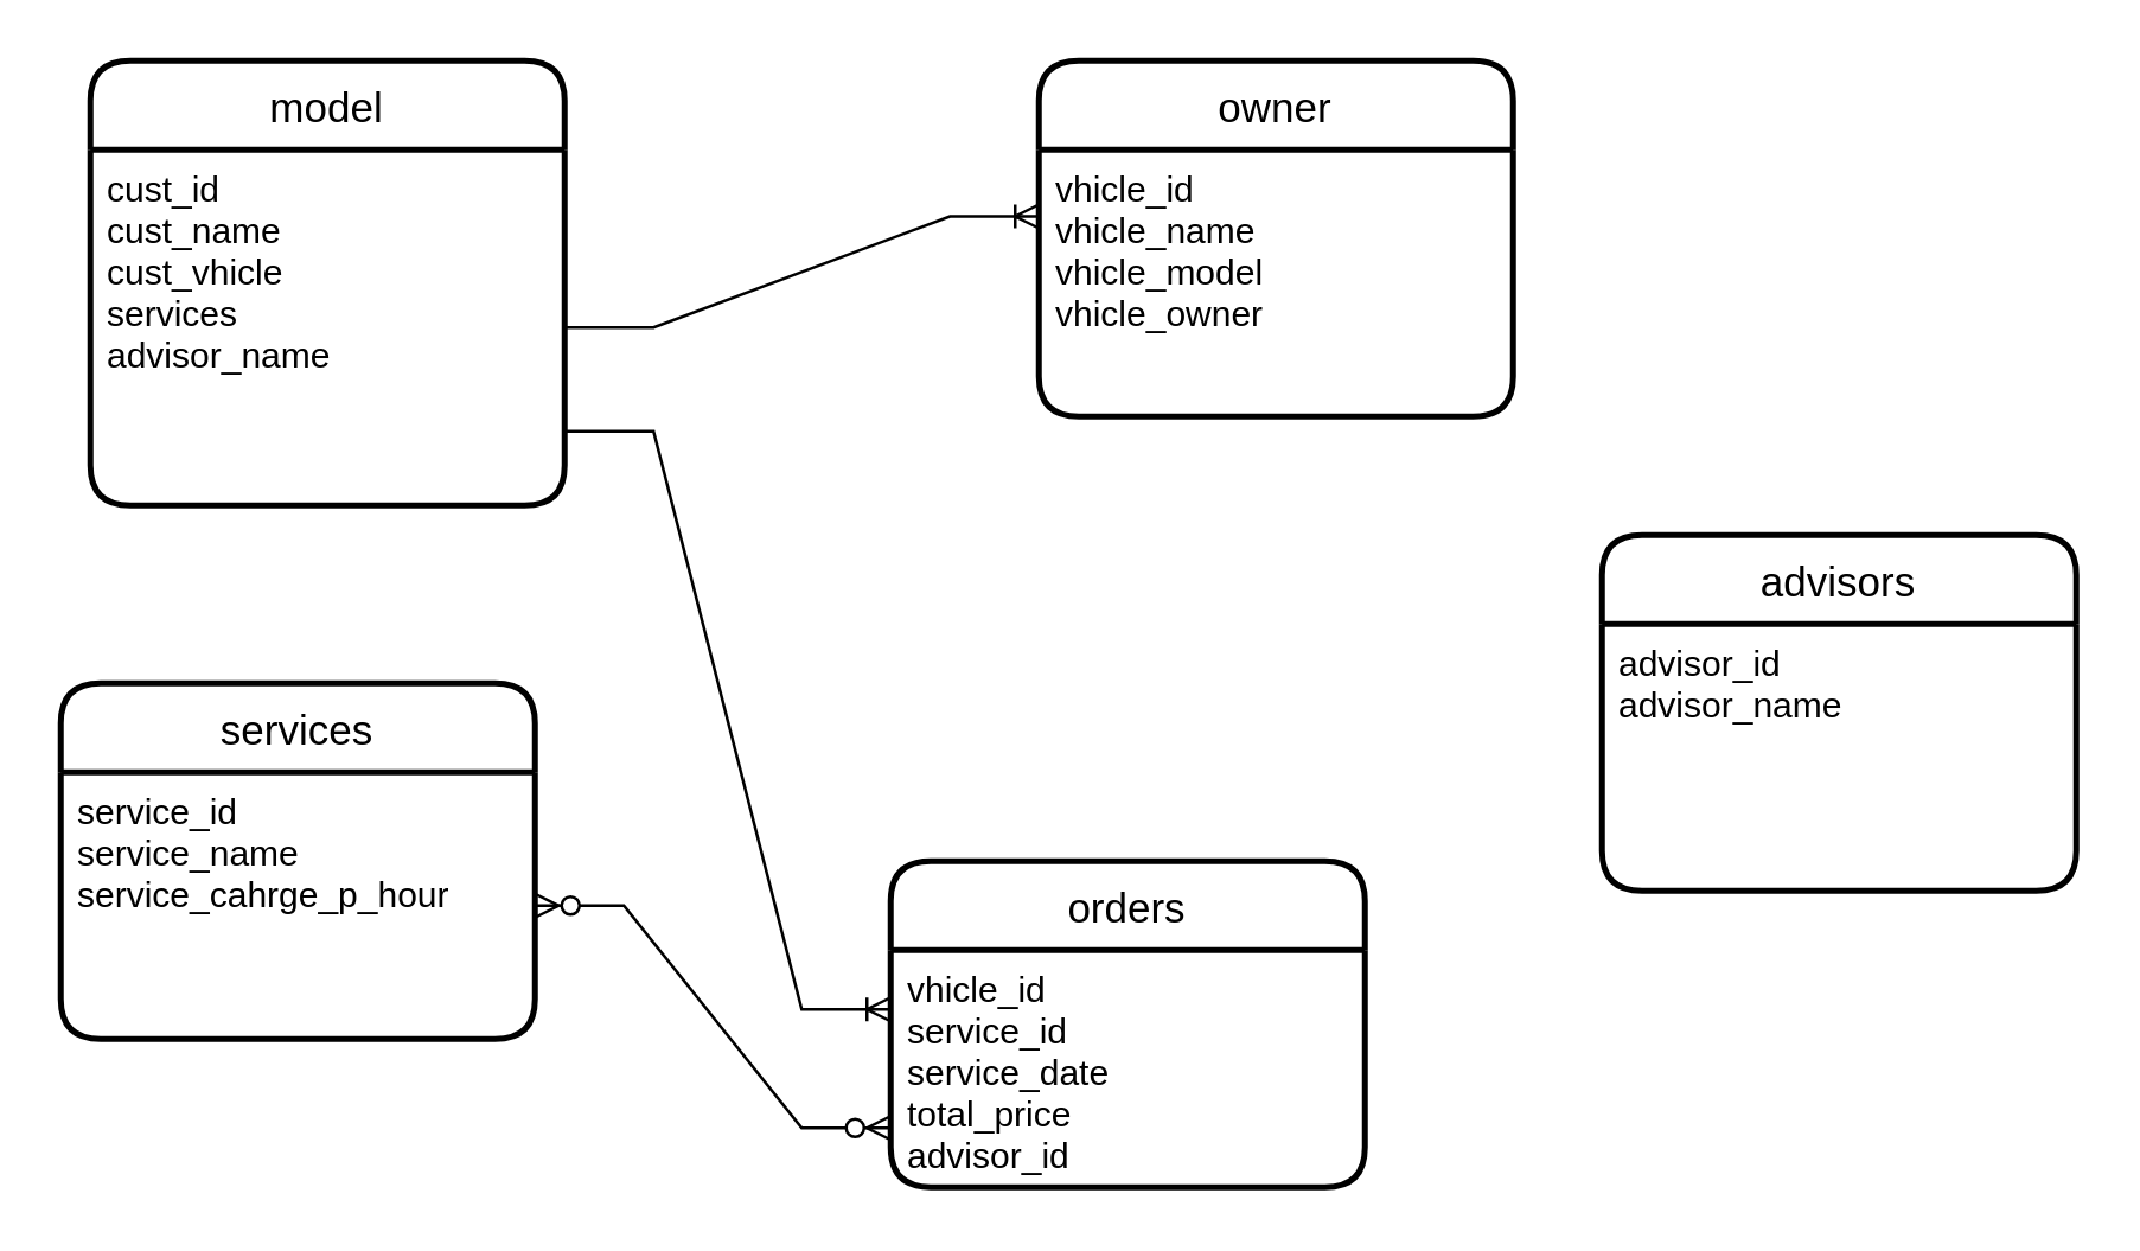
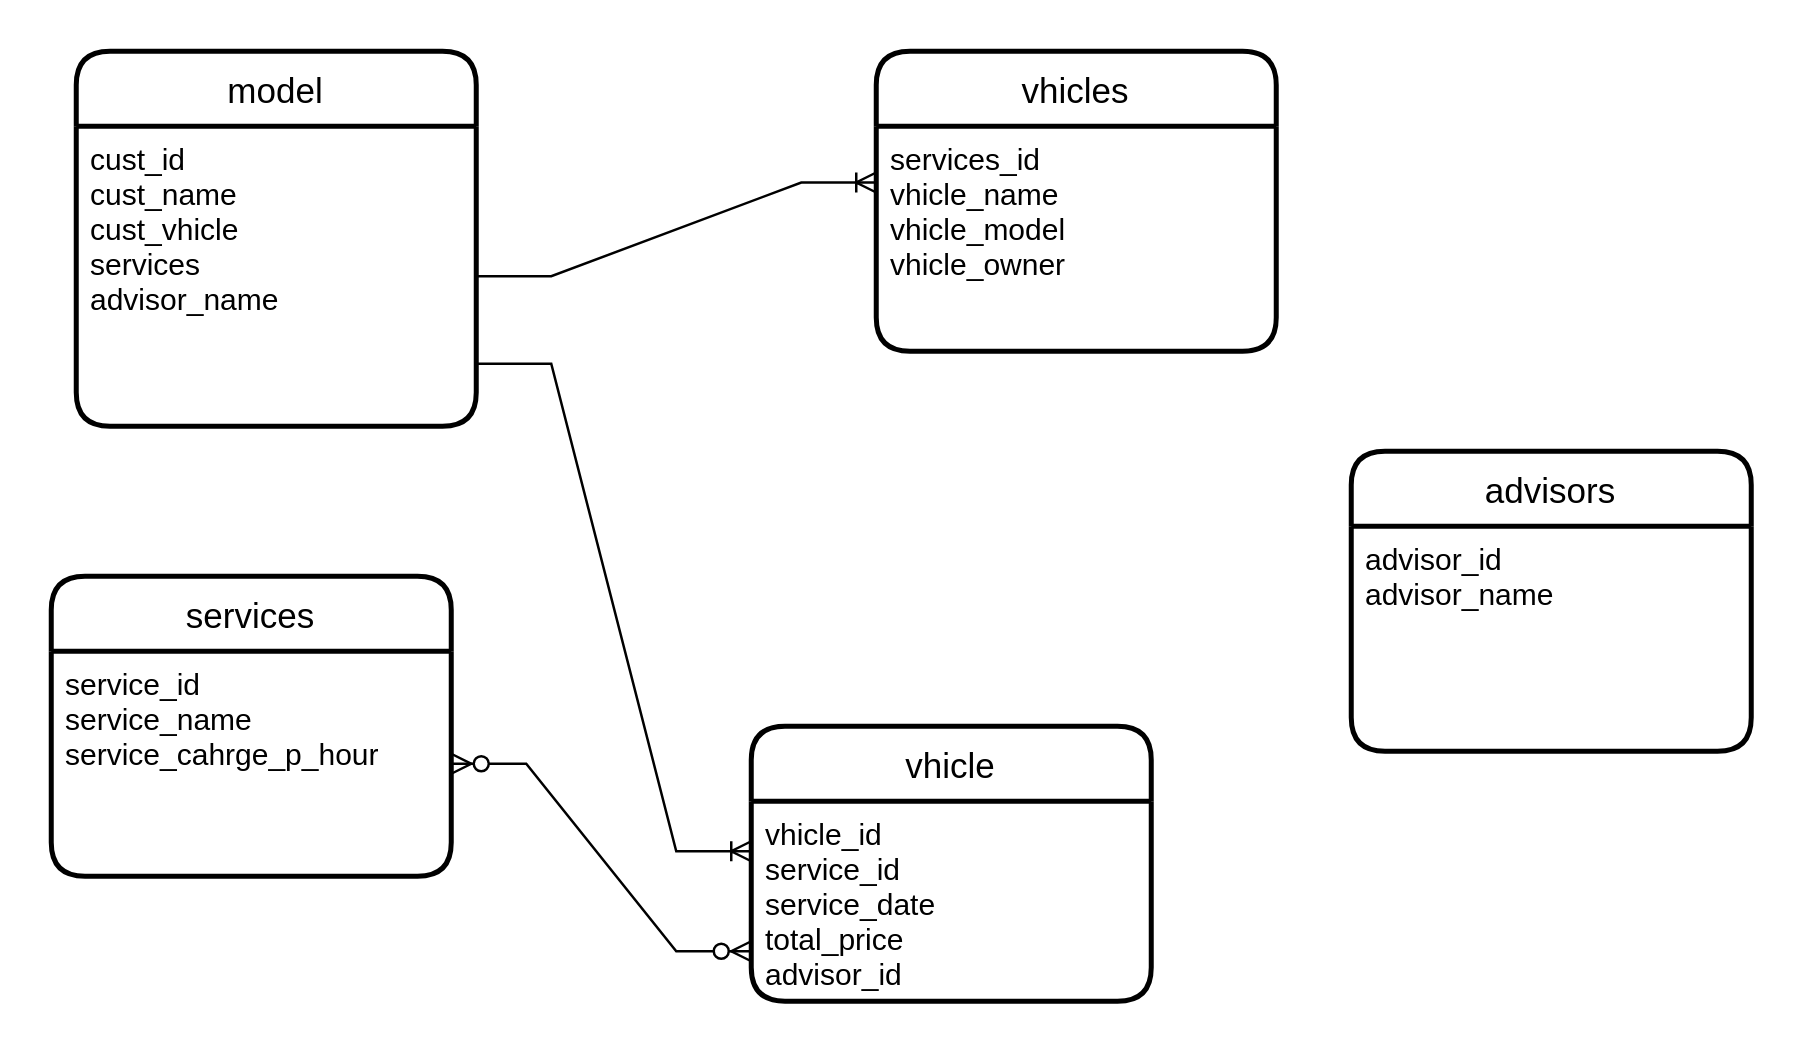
  <mxCell id="0" />
  <mxCell id="1" parent="0" />
  <mxCell id="2" value="model" style="swimlane;childLayout=stackLayout;horizontal=1;startSize=30;horizontalStack=0;rounded=1;fontSize=14;fontStyle=0;strokeWidth=2;resizeParent=0;resizeLast=1;shadow=0;dashed=0;align=center;" vertex="1" parent="1"><mxGeometry x="30" y="20" width="160" height="150" as="geometry" /></mxCell>
  <mxCell id="3" value="cust_id&#10;cust_name&#10;cust_vhicle&#10;services&#10;advisor_name" style="align=left;strokeColor=none;fillColor=none;spacingLeft=4;fontSize=12;verticalAlign=top;resizable=0;rotatable=0;part=1;" vertex="1" parent="2"><mxGeometry y="30" width="160" height="120" as="geometry" /></mxCell>
- <mxCell id="4" value="owner" style="swimlane;childLayout=stackLayout;horizontal=1;startSize=30;horizontalStack=0;rounded=1;fontSize=14;fontStyle=0;strokeWidth=2;resizeParent=0;resizeLast=1;shadow=0;dashed=0;align=center;" vertex="1" parent="1"><mxGeometry x="350" y="20" width="160" height="120" as="geometry" /></mxCell>
- <mxCell id="5" value="vhicle_id&#10;vhicle_name&#10;vhicle_model&#10;vhicle_owner" style="align=left;strokeColor=none;fillColor=none;spacingLeft=4;fontSize=12;verticalAlign=top;resizable=0;rotatable=0;part=1;" vertex="1" parent="4"><mxGeometry y="30" width="160" height="90" as="geometry" /></mxCell>
+ <mxCell id="4" value="vhicles" style="swimlane;childLayout=stackLayout;horizontal=1;startSize=30;horizontalStack=0;rounded=1;fontSize=14;fontStyle=0;strokeWidth=2;resizeParent=0;resizeLast=1;shadow=0;dashed=0;align=center;" vertex="1" parent="1"><mxGeometry x="350" y="20" width="160" height="120" as="geometry" /></mxCell>
+ <mxCell id="5" value="services_id&#10;vhicle_name&#10;vhicle_model&#10;vhicle_owner" style="align=left;strokeColor=none;fillColor=none;spacingLeft=4;fontSize=12;verticalAlign=top;resizable=0;rotatable=0;part=1;" vertex="1" parent="4"><mxGeometry y="30" width="160" height="90" as="geometry" /></mxCell>
  <mxCell id="6" value="" style="edgeStyle=entityRelationEdgeStyle;fontSize=12;html=1;endArrow=ERoneToMany;rounded=0;entryX=0;entryY=0.25;entryDx=0;entryDy=0;" edge="1" parent="1" target="5"><mxGeometry width="100" height="100" relative="1" as="geometry"><mxPoint x="190" y="110" as="sourcePoint" /><mxPoint x="290" y="10" as="targetPoint" /></mxGeometry></mxCell>
  <mxCell id="7" value="services" style="swimlane;childLayout=stackLayout;horizontal=1;startSize=30;horizontalStack=0;rounded=1;fontSize=14;fontStyle=0;strokeWidth=2;resizeParent=0;resizeLast=1;shadow=0;dashed=0;align=center;" vertex="1" parent="1"><mxGeometry x="20" y="230" width="160" height="120" as="geometry" /></mxCell>
  <mxCell id="8" value="service_id&#10;service_name&#10;service_cahrge_p_hour" style="align=left;strokeColor=none;fillColor=none;spacingLeft=4;fontSize=12;verticalAlign=top;resizable=0;rotatable=0;part=1;" vertex="1" parent="7"><mxGeometry y="30" width="160" height="90" as="geometry" /></mxCell>
- <mxCell id="9" value="orders" style="swimlane;childLayout=stackLayout;horizontal=1;startSize=30;horizontalStack=0;rounded=1;fontSize=14;fontStyle=0;strokeWidth=2;resizeParent=0;resizeLast=1;shadow=0;dashed=0;align=center;" vertex="1" parent="1"><mxGeometry x="300" y="290" width="160" height="110" as="geometry" /></mxCell>
+ <mxCell id="9" value="vhicle" style="swimlane;childLayout=stackLayout;horizontal=1;startSize=30;horizontalStack=0;rounded=1;fontSize=14;fontStyle=0;strokeWidth=2;resizeParent=0;resizeLast=1;shadow=0;dashed=0;align=center;" vertex="1" parent="1"><mxGeometry x="300" y="290" width="160" height="110" as="geometry" /></mxCell>
  <mxCell id="10" value="vhicle_id&#10;service_id&#10;service_date&#10;total_price&#10;advisor_id" style="align=left;strokeColor=none;fillColor=none;spacingLeft=4;fontSize=12;verticalAlign=top;resizable=0;rotatable=0;part=1;" vertex="1" parent="9"><mxGeometry y="30" width="160" height="80" as="geometry" /></mxCell>
  <mxCell id="11" value="" style="edgeStyle=entityRelationEdgeStyle;fontSize=12;html=1;endArrow=ERoneToMany;rounded=0;entryX=0;entryY=0.25;entryDx=0;entryDy=0;" edge="1" parent="1" target="10"><mxGeometry width="100" height="100" relative="1" as="geometry"><mxPoint x="190" y="145" as="sourcePoint" /><mxPoint x="290" y="45" as="targetPoint" /></mxGeometry></mxCell>
  <mxCell id="12" value="advisors" style="swimlane;childLayout=stackLayout;horizontal=1;startSize=30;horizontalStack=0;rounded=1;fontSize=14;fontStyle=0;strokeWidth=2;resizeParent=0;resizeLast=1;shadow=0;dashed=0;align=center;" vertex="1" parent="1"><mxGeometry x="540" y="180" width="160" height="120" as="geometry" /></mxCell>
  <mxCell id="13" value="advisor_id&#10;advisor_name" style="align=left;strokeColor=none;fillColor=none;spacingLeft=4;fontSize=12;verticalAlign=top;resizable=0;rotatable=0;part=1;" vertex="1" parent="12"><mxGeometry y="30" width="160" height="90" as="geometry" /></mxCell>
  <mxCell id="14" value="" style="edgeStyle=entityRelationEdgeStyle;fontSize=12;html=1;endArrow=ERzeroToMany;endFill=1;startArrow=ERzeroToMany;rounded=0;exitX=1;exitY=0.5;exitDx=0;exitDy=0;entryX=0;entryY=0.75;entryDx=0;entryDy=0;" edge="1" parent="1" source="8" target="10"><mxGeometry width="100" height="100" relative="1" as="geometry"><mxPoint x="270" y="280" as="sourcePoint" /><mxPoint x="370" y="180" as="targetPoint" /></mxGeometry></mxCell>
